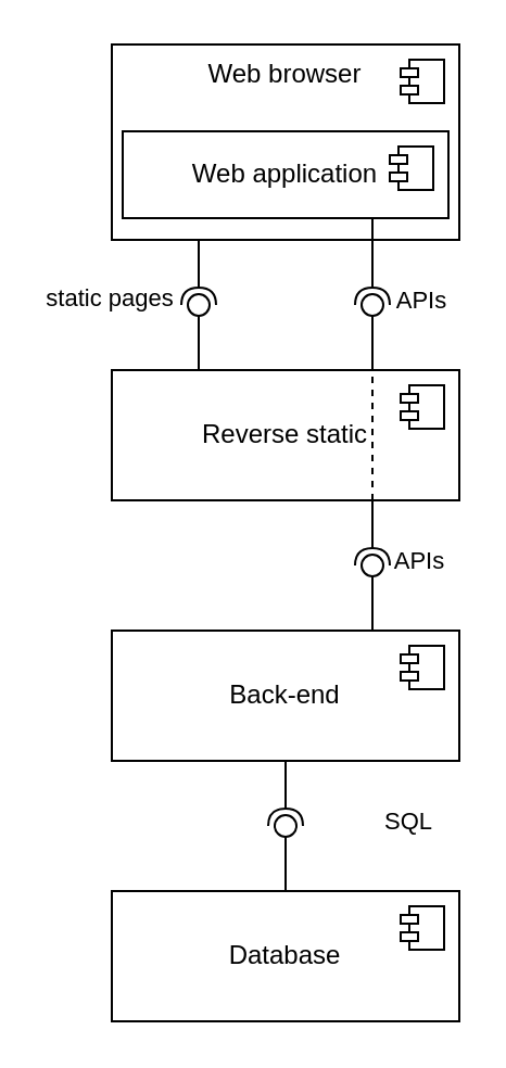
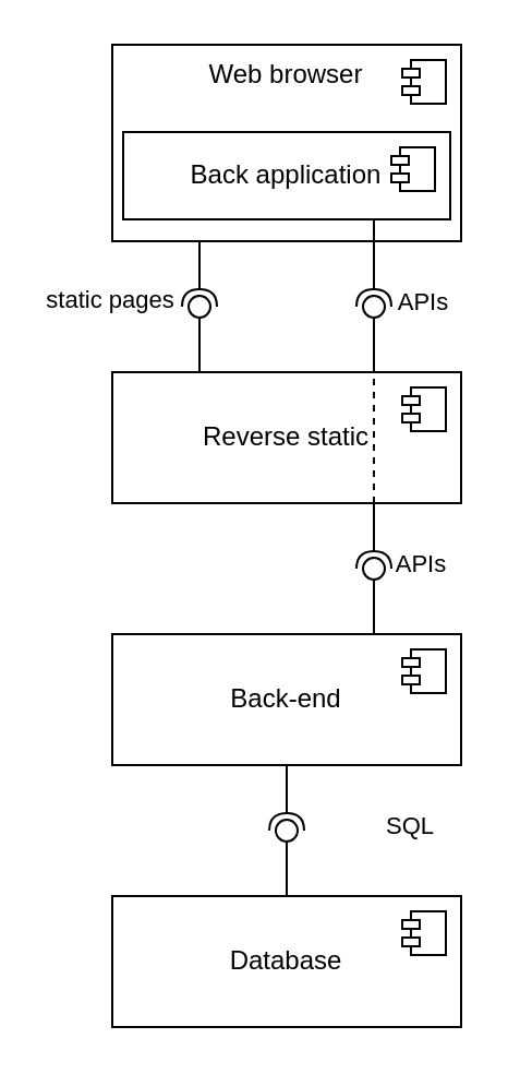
  <mxCell id="0" />
  <mxCell id="1" parent="0" />
  <mxCell id="2" value="Web browser" style="html=1;dropTarget=0;whiteSpace=wrap;verticalAlign=top;align=center;" parent="1" vertex="1"><mxGeometry x="51" y="20" width="160" height="90" as="geometry" /></mxCell>
  <mxCell id="3" value="" style="shape=module;jettyWidth=8;jettyHeight=4;" parent="2" vertex="1"><mxGeometry x="1" width="20" height="20" relative="1" as="geometry"><mxPoint x="-27" y="7" as="offset" /></mxGeometry></mxCell>
- <mxCell id="4" value="Web application" style="html=1;dropTarget=0;whiteSpace=wrap;" parent="1" vertex="1"><mxGeometry x="56" y="60" width="150" height="40" as="geometry" /></mxCell>
+ <mxCell id="4" value="Back application" style="html=1;dropTarget=0;whiteSpace=wrap;" parent="1" vertex="1"><mxGeometry x="56" y="60" width="150" height="40" as="geometry" /></mxCell>
  <mxCell id="5" value="" style="shape=module;jettyWidth=8;jettyHeight=4;" parent="4" vertex="1"><mxGeometry x="1" width="20" height="20" relative="1" as="geometry"><mxPoint x="-27" y="7" as="offset" /></mxGeometry></mxCell>
  <mxCell id="6" value="Reverse static" style="html=1;dropTarget=0;whiteSpace=wrap;" parent="1" vertex="1"><mxGeometry x="51" y="170" width="160" height="60" as="geometry" /></mxCell>
  <mxCell id="7" value="" style="shape=module;jettyWidth=8;jettyHeight=4;" parent="6" vertex="1"><mxGeometry x="1" width="20" height="20" relative="1" as="geometry"><mxPoint x="-27" y="7" as="offset" /></mxGeometry></mxCell>
  <mxCell id="8" value="Back-end" style="html=1;dropTarget=0;whiteSpace=wrap;" parent="1" vertex="1"><mxGeometry x="51" y="290" width="160" height="60" as="geometry" /></mxCell>
  <mxCell id="9" value="" style="shape=module;jettyWidth=8;jettyHeight=4;" parent="8" vertex="1"><mxGeometry x="1" width="20" height="20" relative="1" as="geometry"><mxPoint x="-27" y="7" as="offset" /></mxGeometry></mxCell>
  <mxCell id="10" value="Database" style="html=1;dropTarget=0;whiteSpace=wrap;" parent="1" vertex="1"><mxGeometry x="51" y="410" width="160" height="60" as="geometry" /></mxCell>
  <mxCell id="11" value="" style="shape=module;jettyWidth=8;jettyHeight=4;" parent="10" vertex="1"><mxGeometry x="1" width="20" height="20" relative="1" as="geometry"><mxPoint x="-27" y="7" as="offset" /></mxGeometry></mxCell>
  <mxCell id="12" value="" style="endArrow=none;dashed=1;html=1;rounded=0;entryX=0.75;entryY=0;entryDx=0;entryDy=0;exitX=0.75;exitY=1;exitDx=0;exitDy=0;" parent="1" source="6" target="6" edge="1"><mxGeometry width="50" height="50" relative="1" as="geometry"><mxPoint x="281" y="300" as="sourcePoint" /><mxPoint x="331" y="250" as="targetPoint" /></mxGeometry></mxCell>
  <mxCell id="13" value="" style="rounded=0;orthogonalLoop=1;jettySize=auto;html=1;endArrow=halfCircle;endFill=0;endSize=6;strokeWidth=1;sketch=0;exitX=0.25;exitY=1;exitDx=0;exitDy=0;" parent="1" source="2" edge="1"><mxGeometry relative="1" as="geometry"><mxPoint x="301" y="225" as="sourcePoint" /><mxPoint x="91" y="140" as="targetPoint" /></mxGeometry></mxCell>
  <mxCell id="14" value="" style="rounded=0;orthogonalLoop=1;jettySize=auto;html=1;endArrow=oval;endFill=0;sketch=0;sourcePerimeterSpacing=0;targetPerimeterSpacing=0;endSize=10;exitX=0.25;exitY=0;exitDx=0;exitDy=0;" parent="1" source="6" edge="1"><mxGeometry relative="1" as="geometry"><mxPoint x="261" y="225" as="sourcePoint" /><mxPoint x="91" y="140" as="targetPoint" /></mxGeometry></mxCell>
  <mxCell id="15" value="static pages" style="text;html=1;align=center;verticalAlign=middle;whiteSpace=wrap;rounded=0;labelBackgroundColor=default;fontSize=11;spacingBottom=0;" parent="1" vertex="1"><mxGeometry x="20" y="130" width="61" height="14" as="geometry" /></mxCell>
  <mxCell id="16" value="" style="rounded=0;orthogonalLoop=1;jettySize=auto;html=1;endArrow=halfCircle;endFill=0;endSize=6;strokeWidth=1;movable=1;resizable=1;rotatable=1;deletable=1;editable=1;locked=0;connectable=1;jumpSize=6;jumpStyle=none;flowAnimation=0;strokeColor=default;curved=0;targetPerimeterSpacing=0;sourcePerimeterSpacing=0;startSize=6;" edge="1" target="18" parent="1"><mxGeometry relative="1" as="geometry"><mxPoint x="171" y="100" as="sourcePoint" /></mxGeometry></mxCell>
  <mxCell id="17" value="" style="rounded=0;orthogonalLoop=1;jettySize=auto;html=1;endArrow=oval;endFill=0;sketch=0;sourcePerimeterSpacing=0;targetPerimeterSpacing=0;endSize=10;" edge="1" target="18" parent="1"><mxGeometry relative="1" as="geometry"><mxPoint x="171" y="170" as="sourcePoint" /></mxGeometry></mxCell>
  <mxCell id="18" value="" style="ellipse;whiteSpace=wrap;html=1;align=center;aspect=fixed;fillColor=none;strokeColor=none;resizable=0;perimeter=centerPerimeter;rotatable=0;allowArrows=0;points=[];outlineConnect=1;" vertex="1" parent="1"><mxGeometry x="166" y="135" width="10" height="10" as="geometry" /></mxCell>
  <mxCell id="19" value="APIs" style="text;html=1;align=center;verticalAlign=middle;whiteSpace=wrap;rounded=0;labelBackgroundColor=default;fontSize=11;spacingBottom=0;" vertex="1" parent="1"><mxGeometry x="181" y="131" width="26" height="14" as="geometry" /></mxCell>
  <mxCell id="20" value="" style="rounded=0;orthogonalLoop=1;jettySize=auto;html=1;endArrow=halfCircle;endFill=0;endSize=6;strokeWidth=1;sketch=0;exitX=0.75;exitY=1;exitDx=0;exitDy=0;" edge="1" target="22" parent="1" source="6"><mxGeometry relative="1" as="geometry"><mxPoint x="171" y="255" as="sourcePoint" /></mxGeometry></mxCell>
  <mxCell id="21" value="" style="rounded=0;orthogonalLoop=1;jettySize=auto;html=1;endArrow=oval;endFill=0;sketch=0;sourcePerimeterSpacing=0;targetPerimeterSpacing=0;endSize=10;exitX=0.75;exitY=0;exitDx=0;exitDy=0;" edge="1" target="22" parent="1" source="8"><mxGeometry relative="1" as="geometry"><mxPoint x="131" y="255" as="sourcePoint" /></mxGeometry></mxCell>
  <mxCell id="22" value="" style="ellipse;whiteSpace=wrap;html=1;align=center;aspect=fixed;fillColor=none;strokeColor=none;resizable=0;perimeter=centerPerimeter;rotatable=0;allowArrows=0;points=[];outlineConnect=1;" vertex="1" parent="1"><mxGeometry x="166" y="255" width="10" height="10" as="geometry" /></mxCell>
  <mxCell id="23" value="APIs" style="text;html=1;align=center;verticalAlign=middle;whiteSpace=wrap;rounded=0;labelBackgroundColor=default;fontSize=11;spacingBottom=0;" vertex="1" parent="1"><mxGeometry x="180" y="251" width="26" height="14" as="geometry" /></mxCell>
  <mxCell id="24" value="" style="rounded=0;orthogonalLoop=1;jettySize=auto;html=1;endArrow=halfCircle;endFill=0;endSize=6;strokeWidth=1;sketch=0;exitX=0.5;exitY=1;exitDx=0;exitDy=0;" edge="1" target="26" parent="1" source="8"><mxGeometry relative="1" as="geometry"><mxPoint x="141" y="385" as="sourcePoint" /></mxGeometry></mxCell>
  <mxCell id="25" value="" style="rounded=0;orthogonalLoop=1;jettySize=auto;html=1;endArrow=oval;endFill=0;sketch=0;sourcePerimeterSpacing=0;targetPerimeterSpacing=0;endSize=10;exitX=0.5;exitY=0;exitDx=0;exitDy=0;" edge="1" target="26" parent="1" source="10"><mxGeometry relative="1" as="geometry"><mxPoint x="101" y="385" as="sourcePoint" /></mxGeometry></mxCell>
  <mxCell id="26" value="" style="ellipse;whiteSpace=wrap;html=1;align=center;aspect=fixed;fillColor=none;strokeColor=none;resizable=0;perimeter=centerPerimeter;rotatable=0;allowArrows=0;points=[];outlineConnect=1;" vertex="1" parent="1"><mxGeometry x="126" y="375" width="10" height="10" as="geometry" /></mxCell>
  <mxCell id="27" value="SQL" style="text;html=1;align=center;verticalAlign=middle;whiteSpace=wrap;rounded=0;labelBackgroundColor=default;fontSize=11;spacingBottom=0;" vertex="1" parent="1"><mxGeometry x="175" y="371" width="26" height="14" as="geometry" /></mxCell>
